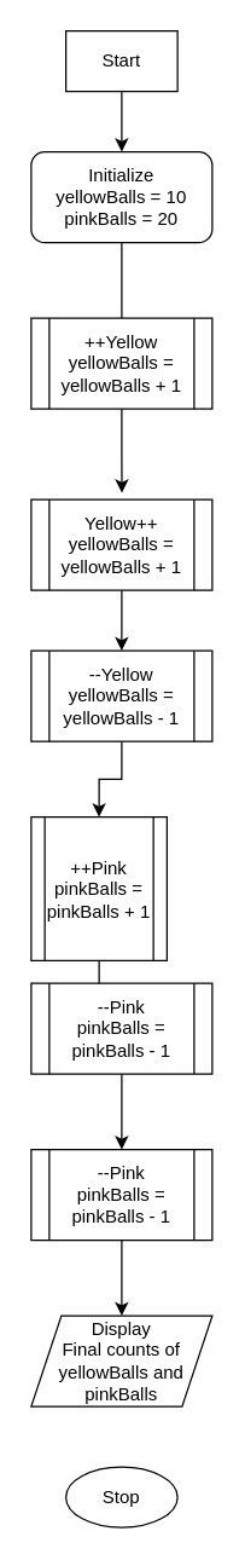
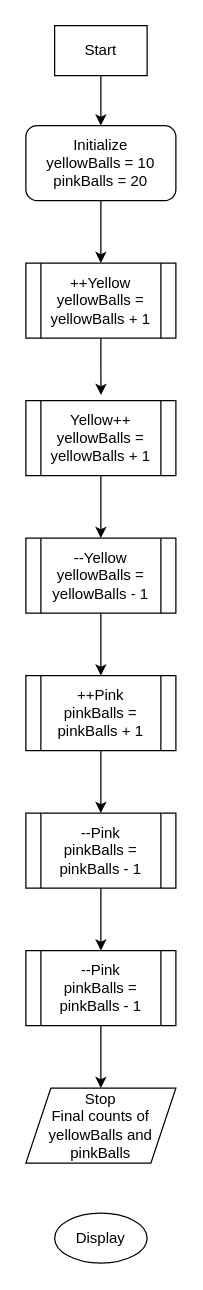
  <mxCell id="0" />
  <mxCell id="1" parent="0" />
  <mxCell id="2" style="edgeStyle=orthogonalEdgeStyle;rounded=0;orthogonalLoop=1;jettySize=auto;html=1;" edge="1" parent="1" source="3" target="5"><mxGeometry relative="1" as="geometry" /></mxCell>
  <mxCell id="3" value="Start" style="whiteSpace=wrap;html=1;rounded=0;" vertex="1" parent="1"><mxGeometry x="43" y="20" width="74" height="40" as="geometry" /></mxCell>
- <mxCell id="4" style="edgeStyle=orthogonalEdgeStyle;rounded=0;orthogonalLoop=1;jettySize=auto;html=1;entryX=0.5;entryY=0;entryDx=0;entryDy=0;endArrow=none;" edge="1" parent="1" source="5" target="7"><mxGeometry relative="1" as="geometry" /></mxCell>
+ <mxCell id="4" style="edgeStyle=orthogonalEdgeStyle;rounded=0;orthogonalLoop=1;jettySize=auto;html=1;entryX=0.5;entryY=0;entryDx=0;entryDy=0;" edge="1" parent="1" source="5" target="7"><mxGeometry relative="1" as="geometry" /></mxCell>
  <mxCell id="5" value="Initialize&lt;br&gt;yellowBalls = 10&lt;br&gt;pinkBalls = 20" style="rounded=1;whiteSpace=wrap;html=1;" vertex="1" parent="1"><mxGeometry x="20" y="100" width="120" height="60" as="geometry" /></mxCell>
  <mxCell id="6" style="edgeStyle=orthogonalEdgeStyle;rounded=0;orthogonalLoop=1;jettySize=auto;html=1;entryX=0.501;entryY=-0.074;entryDx=0;entryDy=0;entryPerimeter=0;" edge="1" parent="1" source="7" target="9"><mxGeometry relative="1" as="geometry" /></mxCell>
  <mxCell id="7" value="++Yellow&lt;br&gt;yellowBalls = yellowBalls + 1" style="shape=process;whiteSpace=wrap;html=1;backgroundOutline=1;" vertex="1" parent="1"><mxGeometry x="20" y="210" width="120" height="60" as="geometry" /></mxCell>
  <mxCell id="8" style="edgeStyle=orthogonalEdgeStyle;rounded=0;orthogonalLoop=1;jettySize=auto;html=1;entryX=0.5;entryY=0;entryDx=0;entryDy=0;" edge="1" parent="1" source="9" target="11"><mxGeometry relative="1" as="geometry" /></mxCell>
- <mxCell id="9" value="Yellow++&lt;br&gt;yellowBalls = yellowBalls + 1" style="shape=process;whiteSpace=wrap;html=1;backgroundOutline=1;" vertex="1" parent="1"><mxGeometry x="20" y="330" width="120" height="60" as="geometry" /></mxCell>
+ <mxCell id="9" value="Yellow++&lt;br&gt;yellowBalls = yellowBalls + 1" style="shape=process;whiteSpace=wrap;html=1;backgroundOutline=1;" vertex="1" parent="1"><mxGeometry x="20" y="320" width="120" height="60" as="geometry" /></mxCell>
  <mxCell id="10" style="edgeStyle=orthogonalEdgeStyle;rounded=0;orthogonalLoop=1;jettySize=auto;html=1;entryX=0.5;entryY=0;entryDx=0;entryDy=0;" edge="1" parent="1" source="11" target="13"><mxGeometry relative="1" as="geometry" /></mxCell>
  <mxCell id="11" value="--Yellow&lt;br&gt;yellowBalls = yellowBalls - 1" style="shape=process;whiteSpace=wrap;html=1;backgroundOutline=1;" vertex="1" parent="1"><mxGeometry x="20" y="430" width="120" height="60" as="geometry" /></mxCell>
  <mxCell id="12" style="edgeStyle=orthogonalEdgeStyle;rounded=0;orthogonalLoop=1;jettySize=auto;html=1;entryX=0.5;entryY=0;entryDx=0;entryDy=0;" edge="1" parent="1" source="13" target="15"><mxGeometry relative="1" as="geometry" /></mxCell>
- <mxCell id="13" value="++Pink&lt;br&gt;pinkBalls = pinkBalls + 1" style="shape=process;whiteSpace=wrap;html=1;backgroundOutline=1;" vertex="1" parent="1"><mxGeometry x="20" y="540" width="90" height="95" as="geometry" /></mxCell>
+ <mxCell id="13" value="++Pink&lt;br&gt;pinkBalls = pinkBalls + 1" style="shape=process;whiteSpace=wrap;html=1;backgroundOutline=1;" vertex="1" parent="1"><mxGeometry x="20" y="540" width="120" height="60" as="geometry" /></mxCell>
  <mxCell id="14" style="edgeStyle=orthogonalEdgeStyle;rounded=0;orthogonalLoop=1;jettySize=auto;html=1;entryX=0.5;entryY=0;entryDx=0;entryDy=0;" edge="1" parent="1" source="15" target="17"><mxGeometry relative="1" as="geometry" /></mxCell>
  <mxCell id="15" value="--Pink&lt;br&gt;pinkBalls = pinkBalls - 1" style="shape=process;whiteSpace=wrap;html=1;backgroundOutline=1;" vertex="1" parent="1"><mxGeometry x="20" y="650" width="120" height="60" as="geometry" /></mxCell>
  <mxCell id="16" style="edgeStyle=orthogonalEdgeStyle;rounded=0;orthogonalLoop=1;jettySize=auto;html=1;entryX=0.5;entryY=0;entryDx=0;entryDy=0;" edge="1" parent="1" source="17" target="18"><mxGeometry relative="1" as="geometry" /></mxCell>
  <mxCell id="17" value="--Pink&lt;br&gt;pinkBalls = pinkBalls - 1" style="shape=process;whiteSpace=wrap;html=1;backgroundOutline=1;" vertex="1" parent="1"><mxGeometry x="20" y="760" width="120" height="60" as="geometry" /></mxCell>
- <mxCell id="18" value="Display&lt;br&gt;Final counts of yellowBalls and pinkBalls" style="shape=parallelogram;perimeter=parallelogramPerimeter;whiteSpace=wrap;html=1;fixedSize=1;" vertex="1" parent="1"><mxGeometry x="20" y="870" width="120" height="60" as="geometry" /></mxCell>
- <mxCell id="19" value="Stop" style="ellipse;whiteSpace=wrap;html=1;" vertex="1" parent="1"><mxGeometry x="43" y="970" width="74" height="40" as="geometry" /></mxCell>
+ <mxCell id="18" value="Stop&lt;br&gt;Final counts of yellowBalls and pinkBalls" style="shape=parallelogram;perimeter=parallelogramPerimeter;whiteSpace=wrap;html=1;fixedSize=1;" vertex="1" parent="1"><mxGeometry x="20" y="870" width="120" height="60" as="geometry" /></mxCell>
+ <mxCell id="19" value="Display" style="ellipse;whiteSpace=wrap;html=1;" vertex="1" parent="1"><mxGeometry x="43" y="970" width="74" height="40" as="geometry" /></mxCell>
